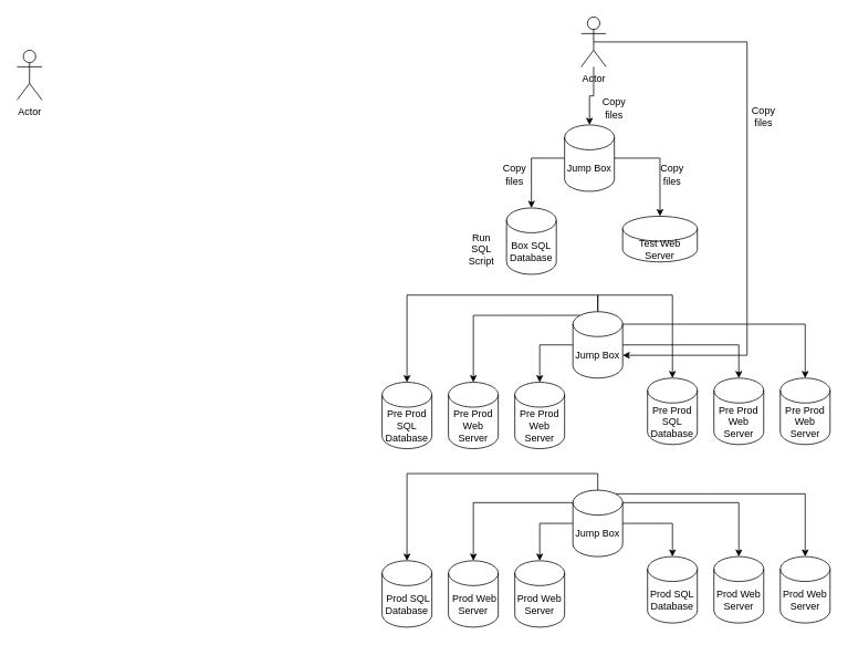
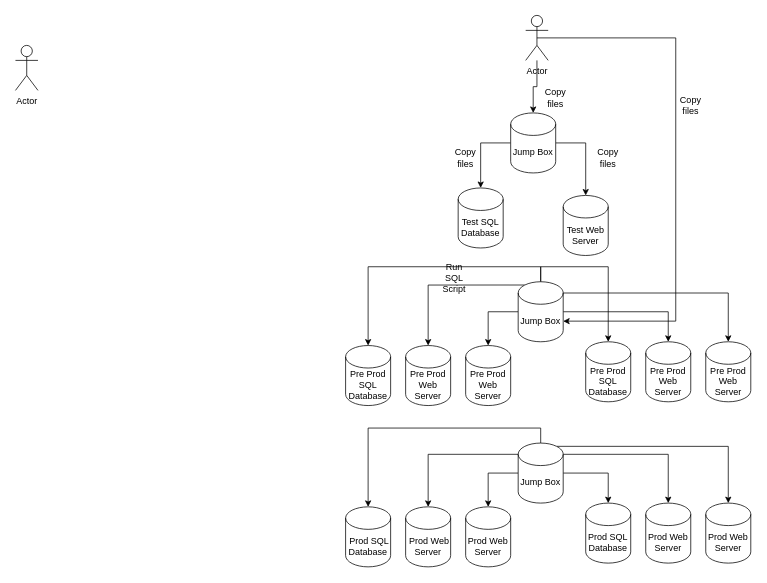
  <mxCell id="0" />
  <mxCell id="1" parent="0" />
  <mxCell id="2" value="Actor" style="shape=umlActor;verticalLabelPosition=bottom;verticalAlign=top;html=1;outlineConnect=0;" vertex="1" parent="1"><mxGeometry x="20" y="60" width="30" height="60" as="geometry" /></mxCell>
  <mxCell id="3" value="" style="edgeStyle=orthogonalEdgeStyle;rounded=0;orthogonalLoop=1;jettySize=auto;html=1;" edge="1" parent="1" source="5" target="13"><mxGeometry relative="1" as="geometry" /></mxCell>
  <mxCell id="4" style="edgeStyle=orthogonalEdgeStyle;rounded=0;orthogonalLoop=1;jettySize=auto;html=1;exitX=0.5;exitY=0.5;exitDx=0;exitDy=0;exitPerimeter=0;entryX=1;entryY=0;entryDx=0;entryDy=52.5;entryPerimeter=0;" edge="1" parent="1" source="5" target="27"><mxGeometry relative="1" as="geometry"><mxPoint x="900" y="420" as="targetPoint" /><Array as="points"><mxPoint x="900" y="50" /><mxPoint x="900" y="428" /></Array></mxGeometry></mxCell>
  <mxCell id="5" value="Actor" style="shape=umlActor;verticalLabelPosition=bottom;verticalAlign=top;html=1;outlineConnect=0;" vertex="1" parent="1"><mxGeometry x="700" y="20" width="30" height="60" as="geometry" /></mxCell>
- <mxCell id="6" value="Box SQL Database" style="shape=cylinder3;whiteSpace=wrap;html=1;boundedLbl=1;backgroundOutline=1;size=15;" vertex="1" parent="1"><mxGeometry x="610" y="250" width="60" height="80" as="geometry" /></mxCell>
- <mxCell id="7" value="Test Web Server" style="shape=cylinder3;whiteSpace=wrap;html=1;boundedLbl=1;backgroundOutline=1;size=15;" vertex="1" parent="1"><mxGeometry x="750" y="260" width="90" height="55" as="geometry" /></mxCell>
+ <mxCell id="6" value="Test SQL Database" style="shape=cylinder3;whiteSpace=wrap;html=1;boundedLbl=1;backgroundOutline=1;size=15;" vertex="1" parent="1"><mxGeometry x="610" y="250" width="60" height="80" as="geometry" /></mxCell>
+ <mxCell id="7" value="Test Web Server" style="shape=cylinder3;whiteSpace=wrap;html=1;boundedLbl=1;backgroundOutline=1;size=15;" vertex="1" parent="1"><mxGeometry x="750" y="260" width="60" height="80" as="geometry" /></mxCell>
  <mxCell id="8" value="Pre Prod SQL Database" style="shape=cylinder3;whiteSpace=wrap;html=1;boundedLbl=1;backgroundOutline=1;size=15;" vertex="1" parent="1"><mxGeometry x="460" y="460" width="60" height="80" as="geometry" /></mxCell>
  <mxCell id="9" value="Pre Prod Web Server" style="shape=cylinder3;whiteSpace=wrap;html=1;boundedLbl=1;backgroundOutline=1;size=15;" vertex="1" parent="1"><mxGeometry x="540" y="460" width="60" height="80" as="geometry" /></mxCell>
  <mxCell id="10" value="Pre Prod Web Server" style="shape=cylinder3;whiteSpace=wrap;html=1;boundedLbl=1;backgroundOutline=1;size=15;" vertex="1" parent="1"><mxGeometry x="620" y="460" width="60" height="80" as="geometry" /></mxCell>
  <mxCell id="11" value="" style="edgeStyle=orthogonalEdgeStyle;rounded=0;orthogonalLoop=1;jettySize=auto;html=1;" edge="1" parent="1" source="13" target="7"><mxGeometry relative="1" as="geometry" /></mxCell>
  <mxCell id="12" style="edgeStyle=orthogonalEdgeStyle;rounded=0;orthogonalLoop=1;jettySize=auto;html=1;exitX=0;exitY=0.5;exitDx=0;exitDy=0;exitPerimeter=0;entryX=0.5;entryY=0;entryDx=0;entryDy=0;entryPerimeter=0;" edge="1" parent="1" source="13" target="6"><mxGeometry relative="1" as="geometry" /></mxCell>
  <mxCell id="13" value="Jump Box" style="shape=cylinder3;whiteSpace=wrap;html=1;boundedLbl=1;backgroundOutline=1;size=15;" vertex="1" parent="1"><mxGeometry x="680" y="150" width="60" height="80" as="geometry" /></mxCell>
  <mxCell id="14" value="Copy files" style="text;html=1;strokeColor=none;fillColor=none;align=center;verticalAlign=middle;whiteSpace=wrap;rounded=0;" vertex="1" parent="1"><mxGeometry x="600" y="200" width="40" height="20" as="geometry" /></mxCell>
  <mxCell id="15" value="Copy files" style="text;html=1;strokeColor=none;fillColor=none;align=center;verticalAlign=middle;whiteSpace=wrap;rounded=0;" vertex="1" parent="1"><mxGeometry x="790" y="200" width="40" height="20" as="geometry" /></mxCell>
  <mxCell id="16" value="Copy files" style="text;html=1;strokeColor=none;fillColor=none;align=center;verticalAlign=middle;whiteSpace=wrap;rounded=0;" vertex="1" parent="1"><mxGeometry x="720" y="120" width="40" height="20" as="geometry" /></mxCell>
- <mxCell id="17" value="Run SQL Script" style="text;html=1;strokeColor=none;fillColor=none;align=center;verticalAlign=middle;whiteSpace=wrap;rounded=0;" vertex="1" parent="1"><mxGeometry x="560" y="290" width="40" height="20" as="geometry" /></mxCell>
+ <mxCell id="17" value="Run SQL Script" style="text;html=1;strokeColor=none;fillColor=none;align=center;verticalAlign=middle;whiteSpace=wrap;rounded=0;" vertex="1" parent="1"><mxGeometry x="585" y="360" width="40" height="20" as="geometry" /></mxCell>
  <mxCell id="18" value="Pre Prod SQL Database" style="shape=cylinder3;whiteSpace=wrap;html=1;boundedLbl=1;backgroundOutline=1;size=15;" vertex="1" parent="1"><mxGeometry x="780" y="455" width="60" height="80" as="geometry" /></mxCell>
  <mxCell id="19" value="Pre Prod Web Server" style="shape=cylinder3;whiteSpace=wrap;html=1;boundedLbl=1;backgroundOutline=1;size=15;" vertex="1" parent="1"><mxGeometry x="860" y="455" width="60" height="80" as="geometry" /></mxCell>
  <mxCell id="20" value="Pre Prod Web Server" style="shape=cylinder3;whiteSpace=wrap;html=1;boundedLbl=1;backgroundOutline=1;size=15;" vertex="1" parent="1"><mxGeometry x="940" y="455" width="60" height="80" as="geometry" /></mxCell>
  <mxCell id="21" style="edgeStyle=orthogonalEdgeStyle;rounded=0;orthogonalLoop=1;jettySize=auto;html=1;exitX=0;exitY=0.5;exitDx=0;exitDy=0;exitPerimeter=0;entryX=0.5;entryY=0;entryDx=0;entryDy=0;entryPerimeter=0;" edge="1" parent="1" source="27" target="10"><mxGeometry relative="1" as="geometry" /></mxCell>
  <mxCell id="22" style="edgeStyle=orthogonalEdgeStyle;rounded=0;orthogonalLoop=1;jettySize=auto;html=1;exitX=0.145;exitY=0;exitDx=0;exitDy=4.35;exitPerimeter=0;entryX=0.5;entryY=0;entryDx=0;entryDy=0;entryPerimeter=0;" edge="1" parent="1" source="27" target="9"><mxGeometry relative="1" as="geometry" /></mxCell>
  <mxCell id="23" style="edgeStyle=orthogonalEdgeStyle;rounded=0;orthogonalLoop=1;jettySize=auto;html=1;exitX=0.5;exitY=0;exitDx=0;exitDy=0;exitPerimeter=0;entryX=0.5;entryY=0;entryDx=0;entryDy=0;entryPerimeter=0;" edge="1" parent="1" source="27" target="8"><mxGeometry relative="1" as="geometry" /></mxCell>
  <mxCell id="24" style="edgeStyle=orthogonalEdgeStyle;rounded=0;orthogonalLoop=1;jettySize=auto;html=1;exitX=0.5;exitY=0;exitDx=0;exitDy=0;exitPerimeter=0;entryX=0.5;entryY=0;entryDx=0;entryDy=0;entryPerimeter=0;" edge="1" parent="1" source="27" target="18"><mxGeometry relative="1" as="geometry" /></mxCell>
  <mxCell id="25" style="edgeStyle=orthogonalEdgeStyle;rounded=0;orthogonalLoop=1;jettySize=auto;html=1;exitX=1;exitY=0.5;exitDx=0;exitDy=0;exitPerimeter=0;entryX=0.5;entryY=0;entryDx=0;entryDy=0;entryPerimeter=0;" edge="1" parent="1" source="27" target="19"><mxGeometry relative="1" as="geometry" /></mxCell>
  <mxCell id="26" style="edgeStyle=orthogonalEdgeStyle;rounded=0;orthogonalLoop=1;jettySize=auto;html=1;exitX=1;exitY=0;exitDx=0;exitDy=15;exitPerimeter=0;entryX=0.5;entryY=0;entryDx=0;entryDy=0;entryPerimeter=0;" edge="1" parent="1" source="27" target="20"><mxGeometry relative="1" as="geometry" /></mxCell>
  <mxCell id="27" value="Jump Box" style="shape=cylinder3;whiteSpace=wrap;html=1;boundedLbl=1;backgroundOutline=1;size=15;" vertex="1" parent="1"><mxGeometry x="690" y="375" width="60" height="80" as="geometry" /></mxCell>
  <mxCell id="28" value="Copy files" style="text;html=1;strokeColor=none;fillColor=none;align=center;verticalAlign=middle;whiteSpace=wrap;rounded=0;" vertex="1" parent="1"><mxGeometry x="900" y="130" width="40" height="20" as="geometry" /></mxCell>
  <mxCell id="29" style="edgeStyle=orthogonalEdgeStyle;rounded=0;orthogonalLoop=1;jettySize=auto;html=1;" edge="1" parent="1" source="35" target="38"><mxGeometry relative="1" as="geometry" /></mxCell>
  <mxCell id="30" style="edgeStyle=orthogonalEdgeStyle;rounded=0;orthogonalLoop=1;jettySize=auto;html=1;exitX=0;exitY=0;exitDx=0;exitDy=15;exitPerimeter=0;entryX=0.5;entryY=0;entryDx=0;entryDy=0;entryPerimeter=0;" edge="1" parent="1" source="35" target="37"><mxGeometry relative="1" as="geometry" /></mxCell>
  <mxCell id="31" style="edgeStyle=orthogonalEdgeStyle;rounded=0;orthogonalLoop=1;jettySize=auto;html=1;exitX=0.5;exitY=0;exitDx=0;exitDy=0;exitPerimeter=0;entryX=0.5;entryY=0;entryDx=0;entryDy=0;entryPerimeter=0;" edge="1" parent="1" source="35" target="36"><mxGeometry relative="1" as="geometry" /></mxCell>
  <mxCell id="32" style="edgeStyle=orthogonalEdgeStyle;rounded=0;orthogonalLoop=1;jettySize=auto;html=1;exitX=1;exitY=0.5;exitDx=0;exitDy=0;exitPerimeter=0;entryX=0.5;entryY=0;entryDx=0;entryDy=0;entryPerimeter=0;" edge="1" parent="1" source="35" target="39"><mxGeometry relative="1" as="geometry" /></mxCell>
  <mxCell id="33" style="edgeStyle=orthogonalEdgeStyle;rounded=0;orthogonalLoop=1;jettySize=auto;html=1;exitX=1;exitY=0;exitDx=0;exitDy=15;exitPerimeter=0;entryX=0.5;entryY=0;entryDx=0;entryDy=0;entryPerimeter=0;" edge="1" parent="1" source="35" target="40"><mxGeometry relative="1" as="geometry" /></mxCell>
  <mxCell id="34" style="edgeStyle=orthogonalEdgeStyle;rounded=0;orthogonalLoop=1;jettySize=auto;html=1;exitX=0.855;exitY=0;exitDx=0;exitDy=4.35;exitPerimeter=0;entryX=0.5;entryY=0;entryDx=0;entryDy=0;entryPerimeter=0;" edge="1" parent="1" source="35" target="41"><mxGeometry relative="1" as="geometry" /></mxCell>
  <mxCell id="35" value="Jump Box" style="shape=cylinder3;whiteSpace=wrap;html=1;boundedLbl=1;backgroundOutline=1;size=15;" vertex="1" parent="1"><mxGeometry x="690" y="590" width="60" height="80" as="geometry" /></mxCell>
  <mxCell id="36" value="&amp;nbsp;Prod SQL Database" style="shape=cylinder3;whiteSpace=wrap;html=1;boundedLbl=1;backgroundOutline=1;size=15;" vertex="1" parent="1"><mxGeometry x="460" y="675" width="60" height="80" as="geometry" /></mxCell>
  <mxCell id="37" value="&amp;nbsp;Prod Web Server" style="shape=cylinder3;whiteSpace=wrap;html=1;boundedLbl=1;backgroundOutline=1;size=15;" vertex="1" parent="1"><mxGeometry x="540" y="675" width="60" height="80" as="geometry" /></mxCell>
  <mxCell id="38" value="Prod Web Server" style="shape=cylinder3;whiteSpace=wrap;html=1;boundedLbl=1;backgroundOutline=1;size=15;" vertex="1" parent="1"><mxGeometry x="620" y="675" width="60" height="80" as="geometry" /></mxCell>
  <mxCell id="39" value="Prod SQL Database" style="shape=cylinder3;whiteSpace=wrap;html=1;boundedLbl=1;backgroundOutline=1;size=15;" vertex="1" parent="1"><mxGeometry x="780" y="670" width="60" height="80" as="geometry" /></mxCell>
  <mxCell id="40" value="Prod Web Server" style="shape=cylinder3;whiteSpace=wrap;html=1;boundedLbl=1;backgroundOutline=1;size=15;" vertex="1" parent="1"><mxGeometry x="860" y="670" width="60" height="80" as="geometry" /></mxCell>
  <mxCell id="41" value="Prod Web Server" style="shape=cylinder3;whiteSpace=wrap;html=1;boundedLbl=1;backgroundOutline=1;size=15;" vertex="1" parent="1"><mxGeometry x="940" y="670" width="60" height="80" as="geometry" /></mxCell>
